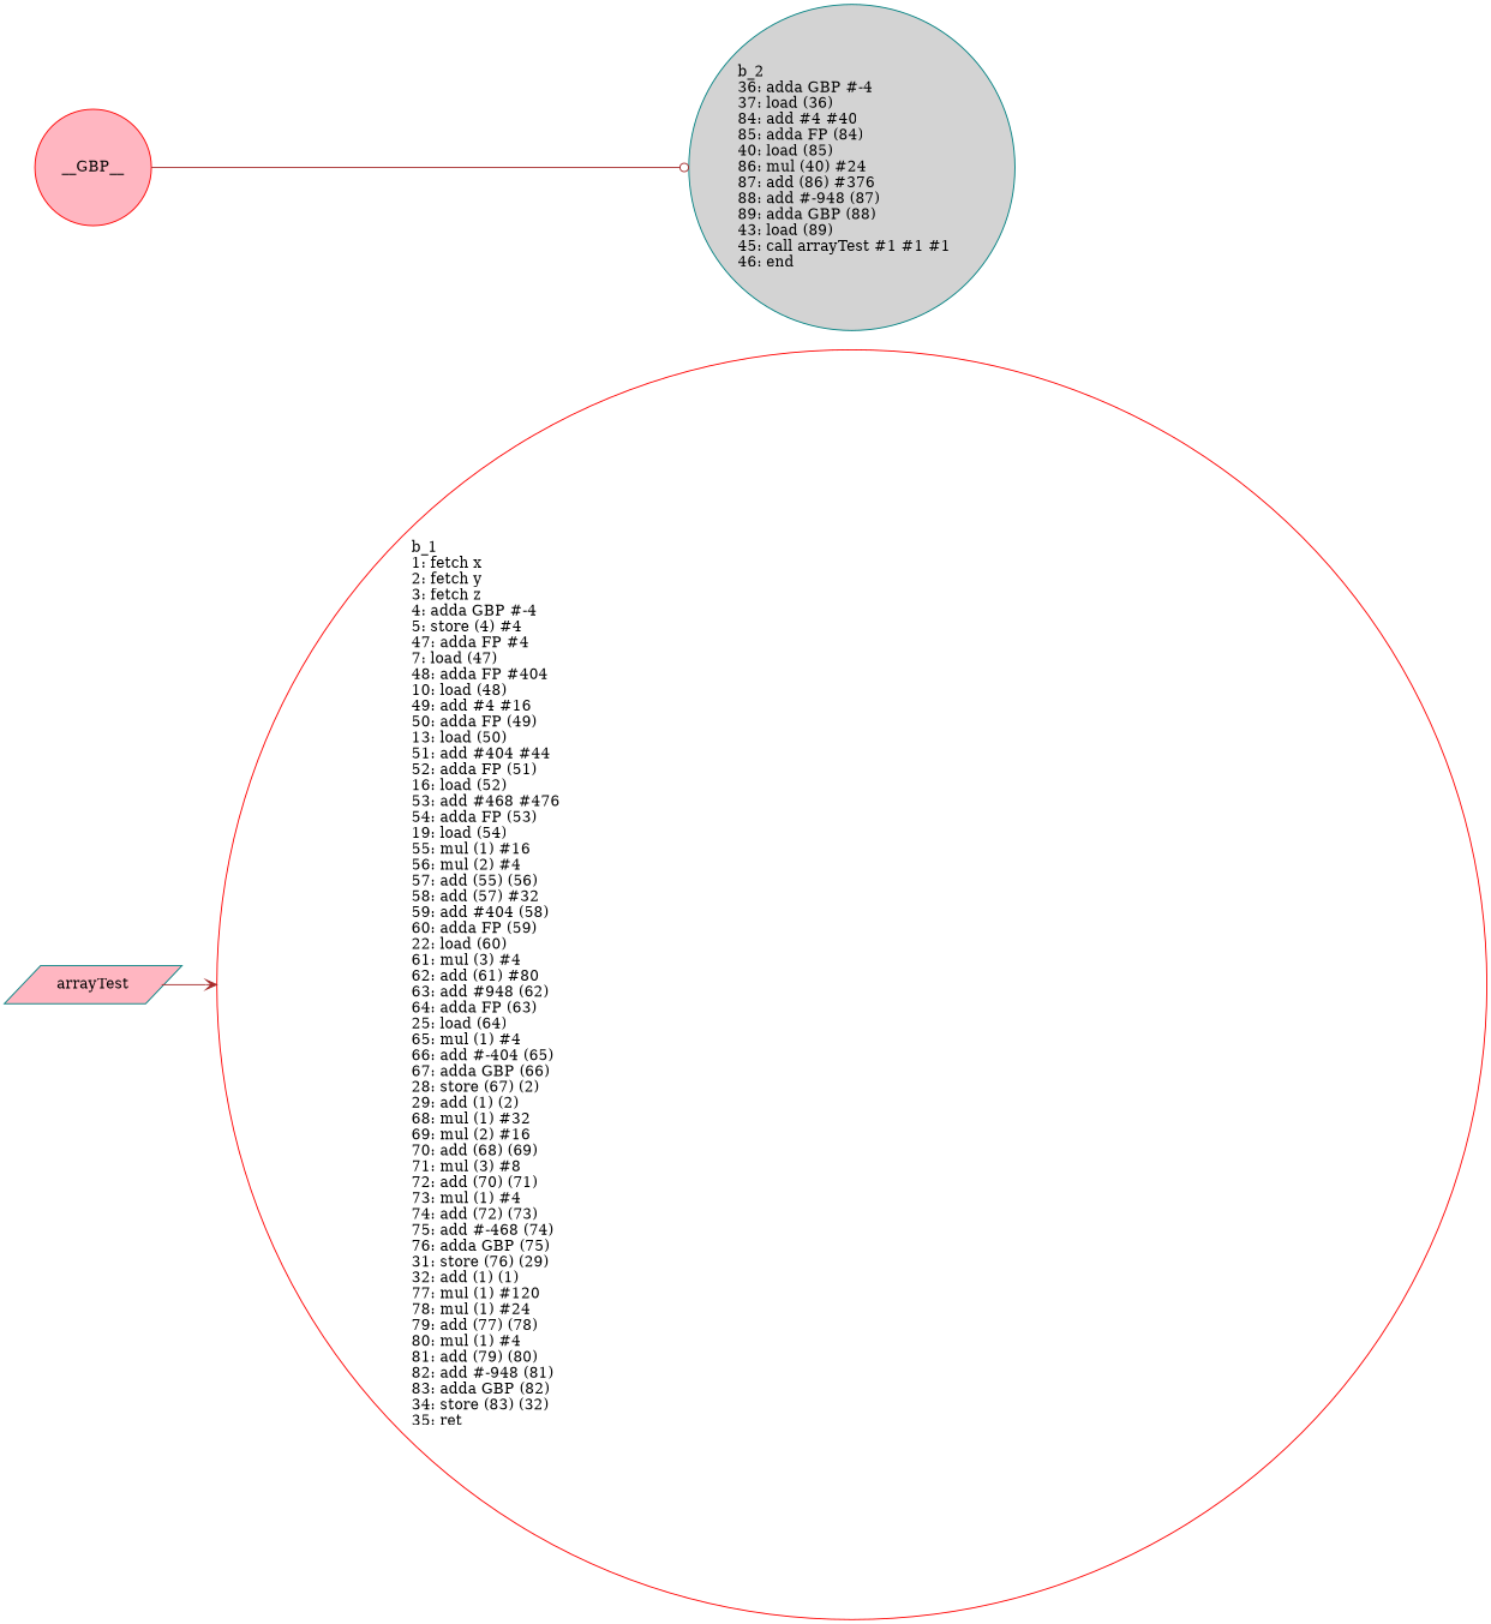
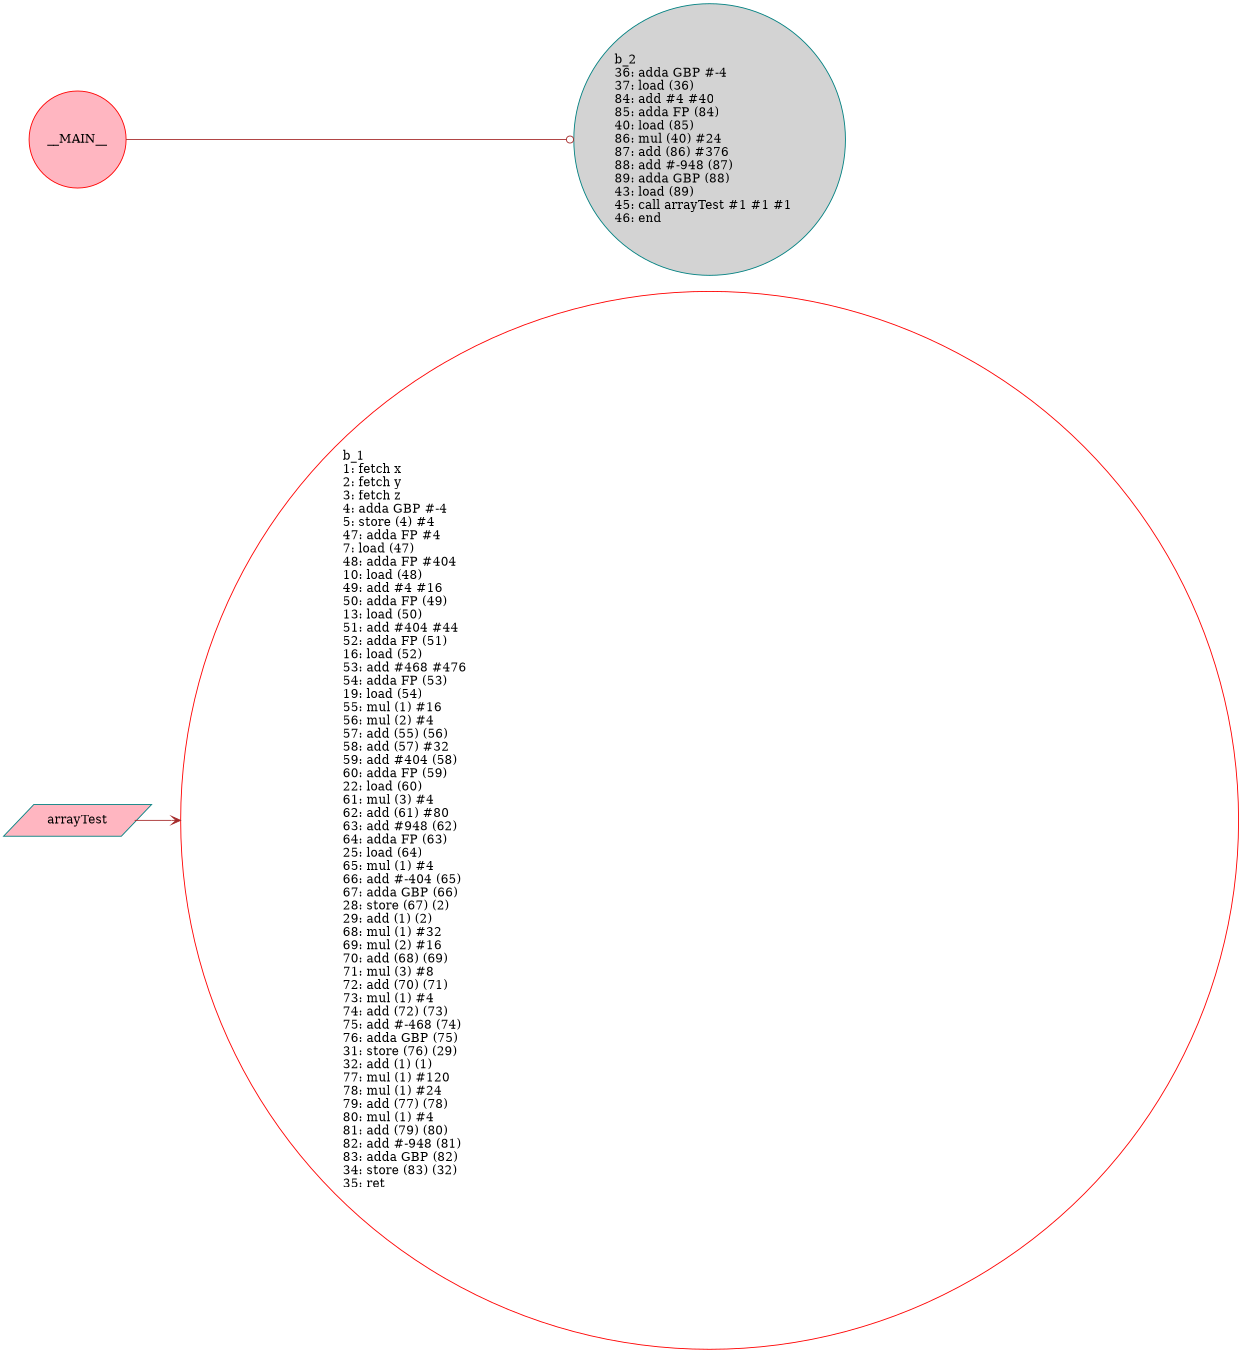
  digraph {
    rankdir=LR
    node [shape=circle style=filled fillcolor=lightpink color=red]
    edge [color=brown]
    n1 [label="b_1\l1: fetch x\l2: fetch y\l3: fetch z\l4: adda GBP #-4\l5: store (4) #4\l47: adda FP #4\l7: load (47)\l48: adda FP #404\l10: load (48)\l49: add #4 #16\l50: adda FP (49)\l13: load (50)\l51: add #404 #44\l52: adda FP (51)\l16: load (52)\l53: add #468 #476\l54: adda FP (53)\l19: load (54)\l55: mul (1) #16\l56: mul (2) #4\l57: add (55) (56)\l58: add (57) #32\l59: add #404 (58)\l60: adda FP (59)\l22: load (60)\l61: mul (3) #4\l62: add (61) #80\l63: add #948 (62)\l64: adda FP (63)\l25: load (64)\l65: mul (1) #4\l66: add #-404 (65)\l67: adda GBP (66)\l28: store (67) (2)\l29: add (1) (2)\l68: mul (1) #32\l69: mul (2) #16\l70: add (68) (69)\l71: mul (3) #8\l72: add (70) (71)\l73: mul (1) #4\l74: add (72) (73)\l75: add #-468 (74)\l76: adda GBP (75)\l31: store (76) (29)\l32: add (1) (1)\l77: mul (1) #120\l78: mul (1) #24\l79: add (77) (78)\l80: mul (1) #4\l81: add (79) (80)\l82: add #-948 (81)\l83: adda GBP (82)\l34: store (83) (32)\l35: ret \l" fillcolor=white]
    arrayTest [shape=parallelogram color=teal]
    n3 [label="b_2\l36: adda GBP #-4\l37: load (36)\l84: add #4 #40\l85: adda FP (84)\l40: load (85)\l86: mul (40) #24\l87: add (86) #376\l88: add #-948 (87)\l89: adda GBP (88)\l43: load (89)\l45: call arrayTest #1 #1 #1\l46: end\l" fillcolor=lightgrey color=teal]
-   __MAIN__ [label=__GBP__]
+   __MAIN__
    arrayTest -> n1 [arrowhead=vee]
    __MAIN__ -> n3 [arrowhead=odot]
  }
